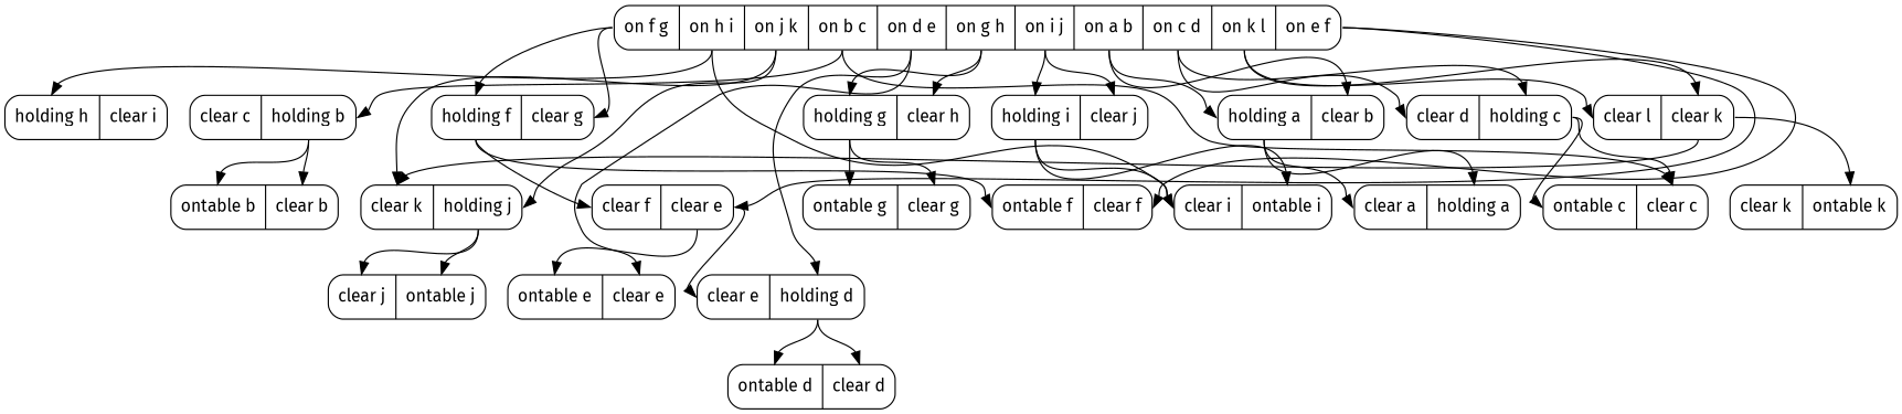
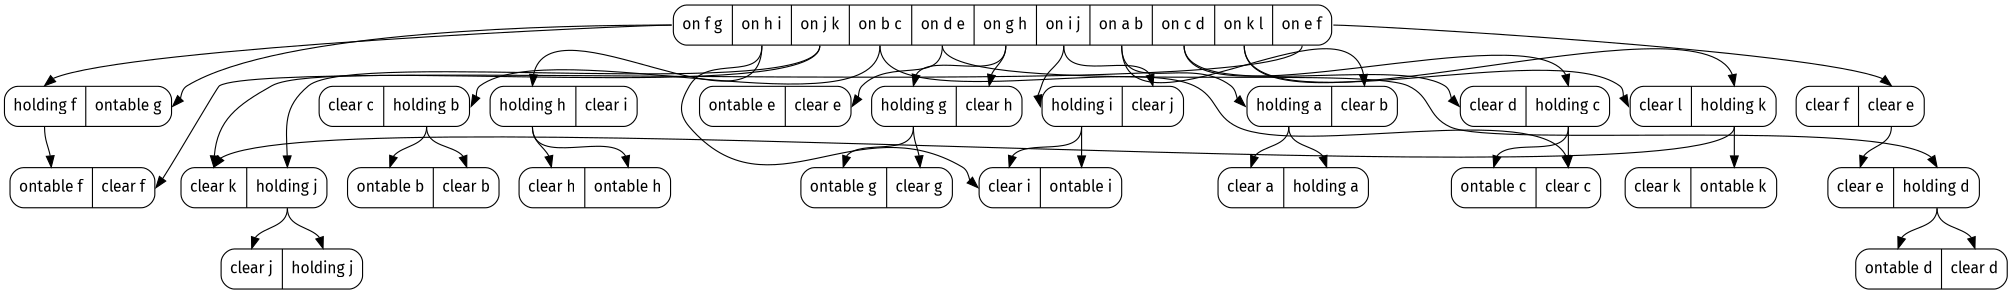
  digraph {
    fontname="Fira Sans"
    node [fontname="Fira Sans" shape=Mrecord]
    edge [color=black fontname="Fira Sans" headport=clearf style=solid tailport=onef]
    n1 [label="<onfg> on f g|<onhi> on h i|<onjk> on j k|<onbc> on b c|<onde> on d e|<ongh> on g h|<onij> on i j|<onab> on a b|<oncd> on c d|<onkl> on k l|<onef> on e f"]
    n2 [label="<ontablef> ontable f|<clearf> clear f"]
-   n3 [label="<holdingf> holding f|<clearg> clear g"]
-   n4 [label="<clearl> clear l|<holdingk> clear k"]
+   n3 [label="<holdingf> holding f|<clearg> ontable g"]
+   n4 [label="<clearl> clear l|<holdingk> holding k"]
    n5 [label="<cleard> clear d|<holdingc> holding c"]
    n6 [label="<holdinga> holding a|<clearb> clear b"]
    n7 [label="<holdingi> holding i|<clearj> clear j"]
    n8 [label="<holdingg> holding g|<clearh> clear h"]
    n9 [label="<ontablee> ontable e|<cleare> clear e"]
    n10 [label="<ontablec> ontable c|<clearc> clear c"]
    n11 [label="<cleari> clear i|<ontablei> ontable i"]
    n12 [label="<cleare> clear e|<holdingd> holding d"]
    n13 [label="<clearc> clear c|<holdingb> holding b"]
    n14 [label="<cleark> clear k|<holdingj> holding j"]
    n15 [label="<holdingh> holding h|<cleari> clear i"]
    n16 [label="<clearf> clear f|<holdinge> clear e"]
    n17 [label="<cleark> clear k|<ontablek> ontable k"]
    n18 [label="<cleara> clear a|<ontablea> holding a"]
    n19 [label="<ontableg> ontable g|<clearg> clear g"]
    n20 [label="<ontabled> ontable d|<cleard> clear d"]
    n21 [label="<ontableb> ontable b|<clearb> clear b"]
-   n22 [label="<clearj> clear j|<ontablej> ontable j"]
+   n22 [label="<clearj> clear j|<ontablej> holding j"]
+   n23 [label="<clearh> clear h|<ontableh> ontable h"]
    n1 -> n2
    n1 -> n3 [headport=holdingf tailport=onfg]
    n1 -> n3 [headport=clearg tailport=onfg]
    n1 -> n4 [headport=clearl tailport=onkl]
    n1 -> n4 [headport=holdingk tailport=onkl]
    n1 -> n5 [headport=cleard tailport=oncd]
    n1 -> n5 [headport=holdingc tailport=oncd]
    n1 -> n6 [headport=holdinga tailport=onab]
    n1 -> n6 [headport=clearb tailport=onab]
    n1 -> n7 [headport=holdingi tailport=onij]
    n1 -> n7 [headport=clearj tailport=onij]
    n1 -> n8 [headport=holdingg tailport=ongh]
    n1 -> n8 [headport=clearh tailport=ongh]
    n1 -> n9 [headport=cleare tailport=onde]
    n1 -> n10 [headport=clearc tailport=onbc]
    n1 -> n11 [headport=cleari tailport=onhi]
    n1 -> n12 [headport=holdingd tailport=onde]
    n1 -> n13 [headport=holdingb tailport=onbc]
    n1 -> n14 [headport=cleark tailport=onjk]
    n1 -> n14 [headport=holdingj tailport=onjk]
    n1 -> n15 [headport=holdingh tailport=onhi]
    n1 -> n16 [headport=holdinge]
    n3 -> n2 [headport=ontablef tailport=holdingf]
-   n3 -> n16 [tailport=holdingf]
    n4 -> n14 [headport=cleark tailport=holdingk]
    n4 -> n17 [headport=ontablek tailport=holdingk]
    n5 -> n10 [headport=ontablec tailport=holdingc]
    n5 -> n10 [headport=clearc tailport=holdingc]
    n6 -> n18 [headport=cleara tailport=holdinga]
    n6 -> n18 [headport=ontablea tailport=holdinga]
    n7 -> n11 [headport=cleari tailport=holdingi]
    n7 -> n11 [headport=ontablei tailport=holdingi]
    n8 -> n19 [headport=ontableg tailport=holdingg]
    n8 -> n19 [headport=clearg tailport=holdingg]
    n12 -> n20 [headport=ontabled tailport=holdingd]
    n12 -> n20 [headport=cleard tailport=holdingd]
    n13 -> n21 [headport=ontableb tailport=holdingb]
    n13 -> n21 [headport=clearb tailport=holdingb]
    n14 -> n22 [headport=clearj tailport=holdingj]
    n14 -> n22 [headport=ontablej tailport=holdingj]
-   n16 -> n9 [headport=ontablee tailport=holdinge]
+   n15 -> n23 [headport=clearh tailport=holdingh]
+   n15 -> n23 [headport=ontableh tailport=holdingh]
    n16 -> n12 [headport=cleare tailport=holdinge]
  }
